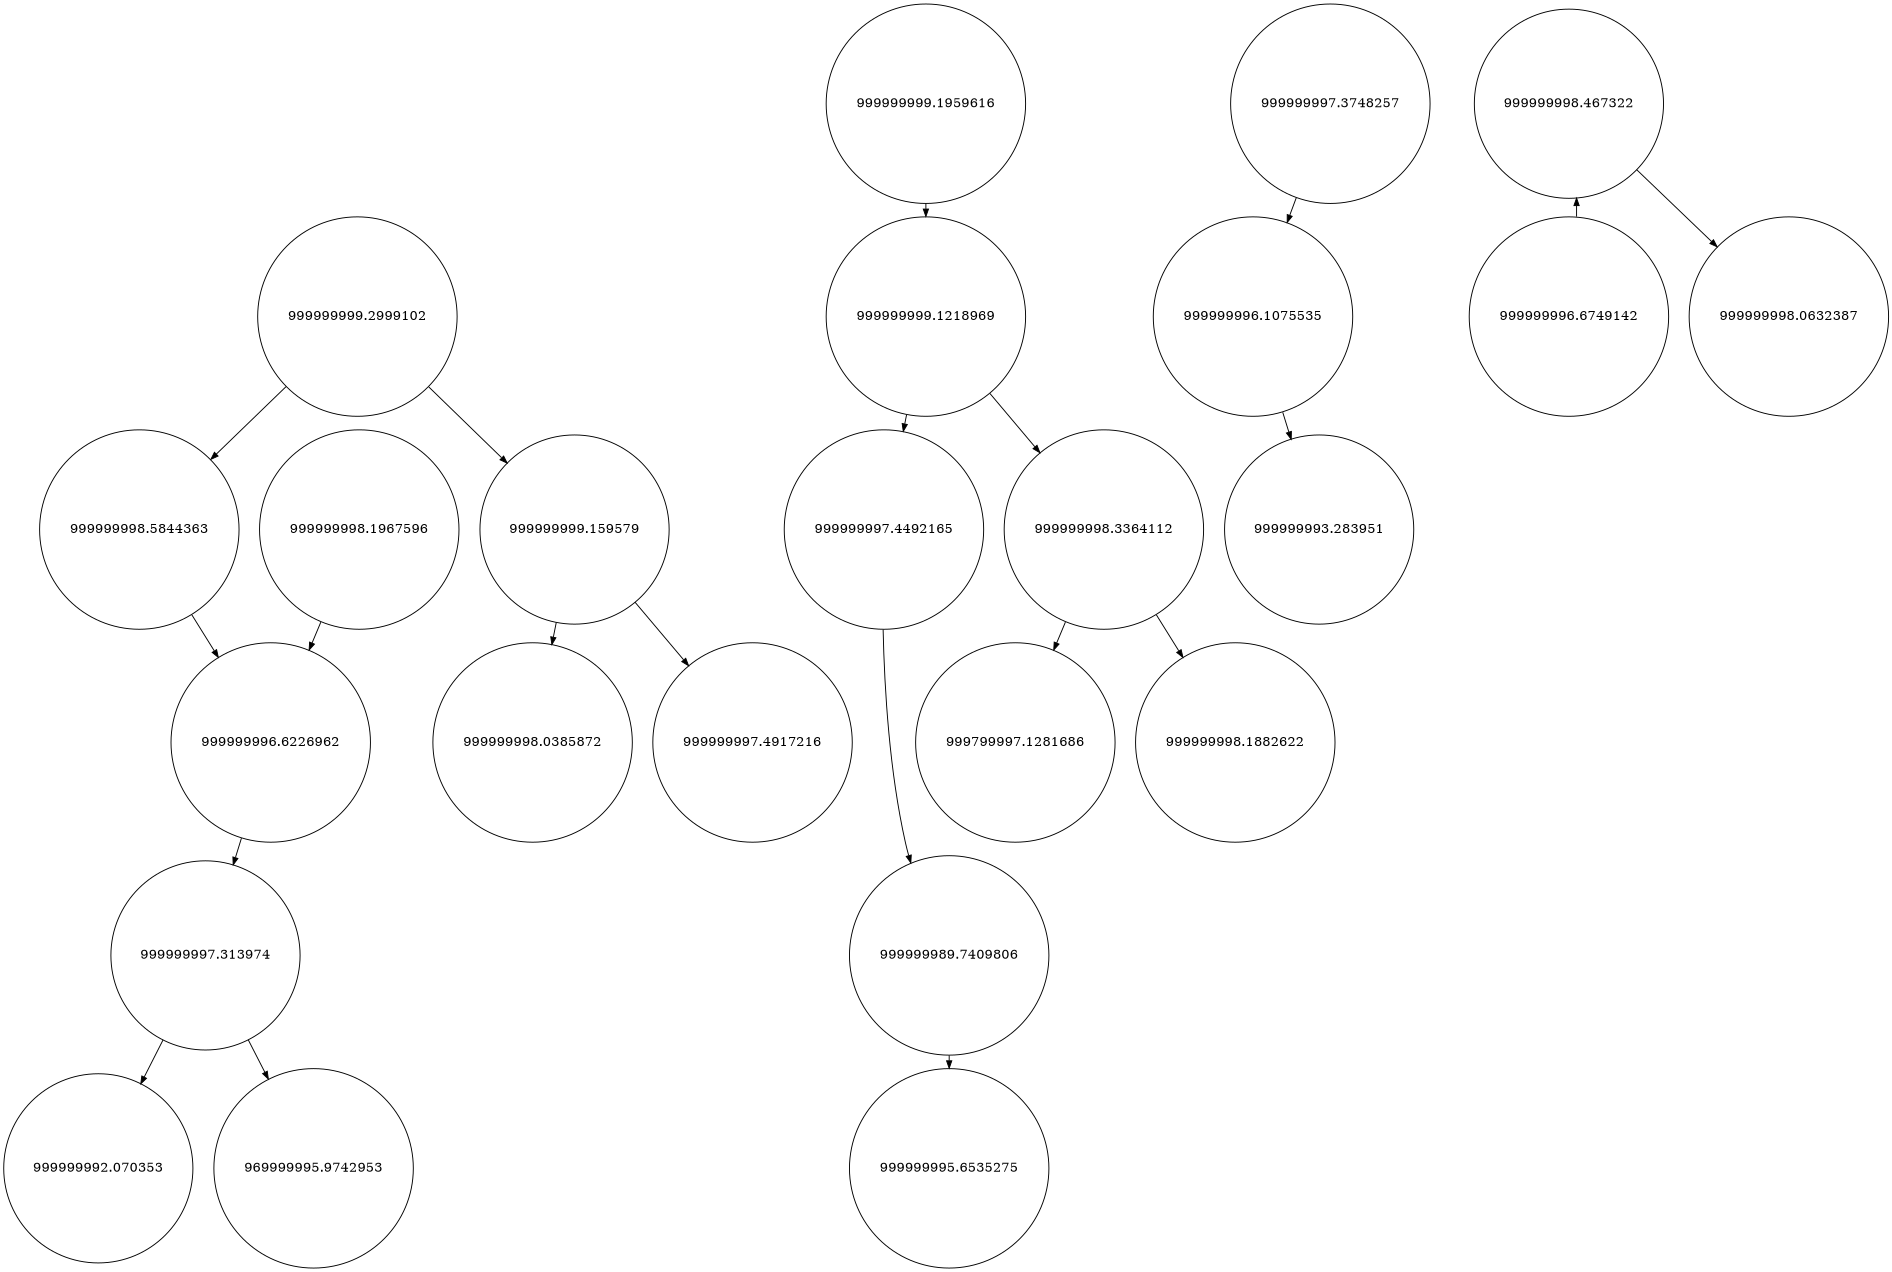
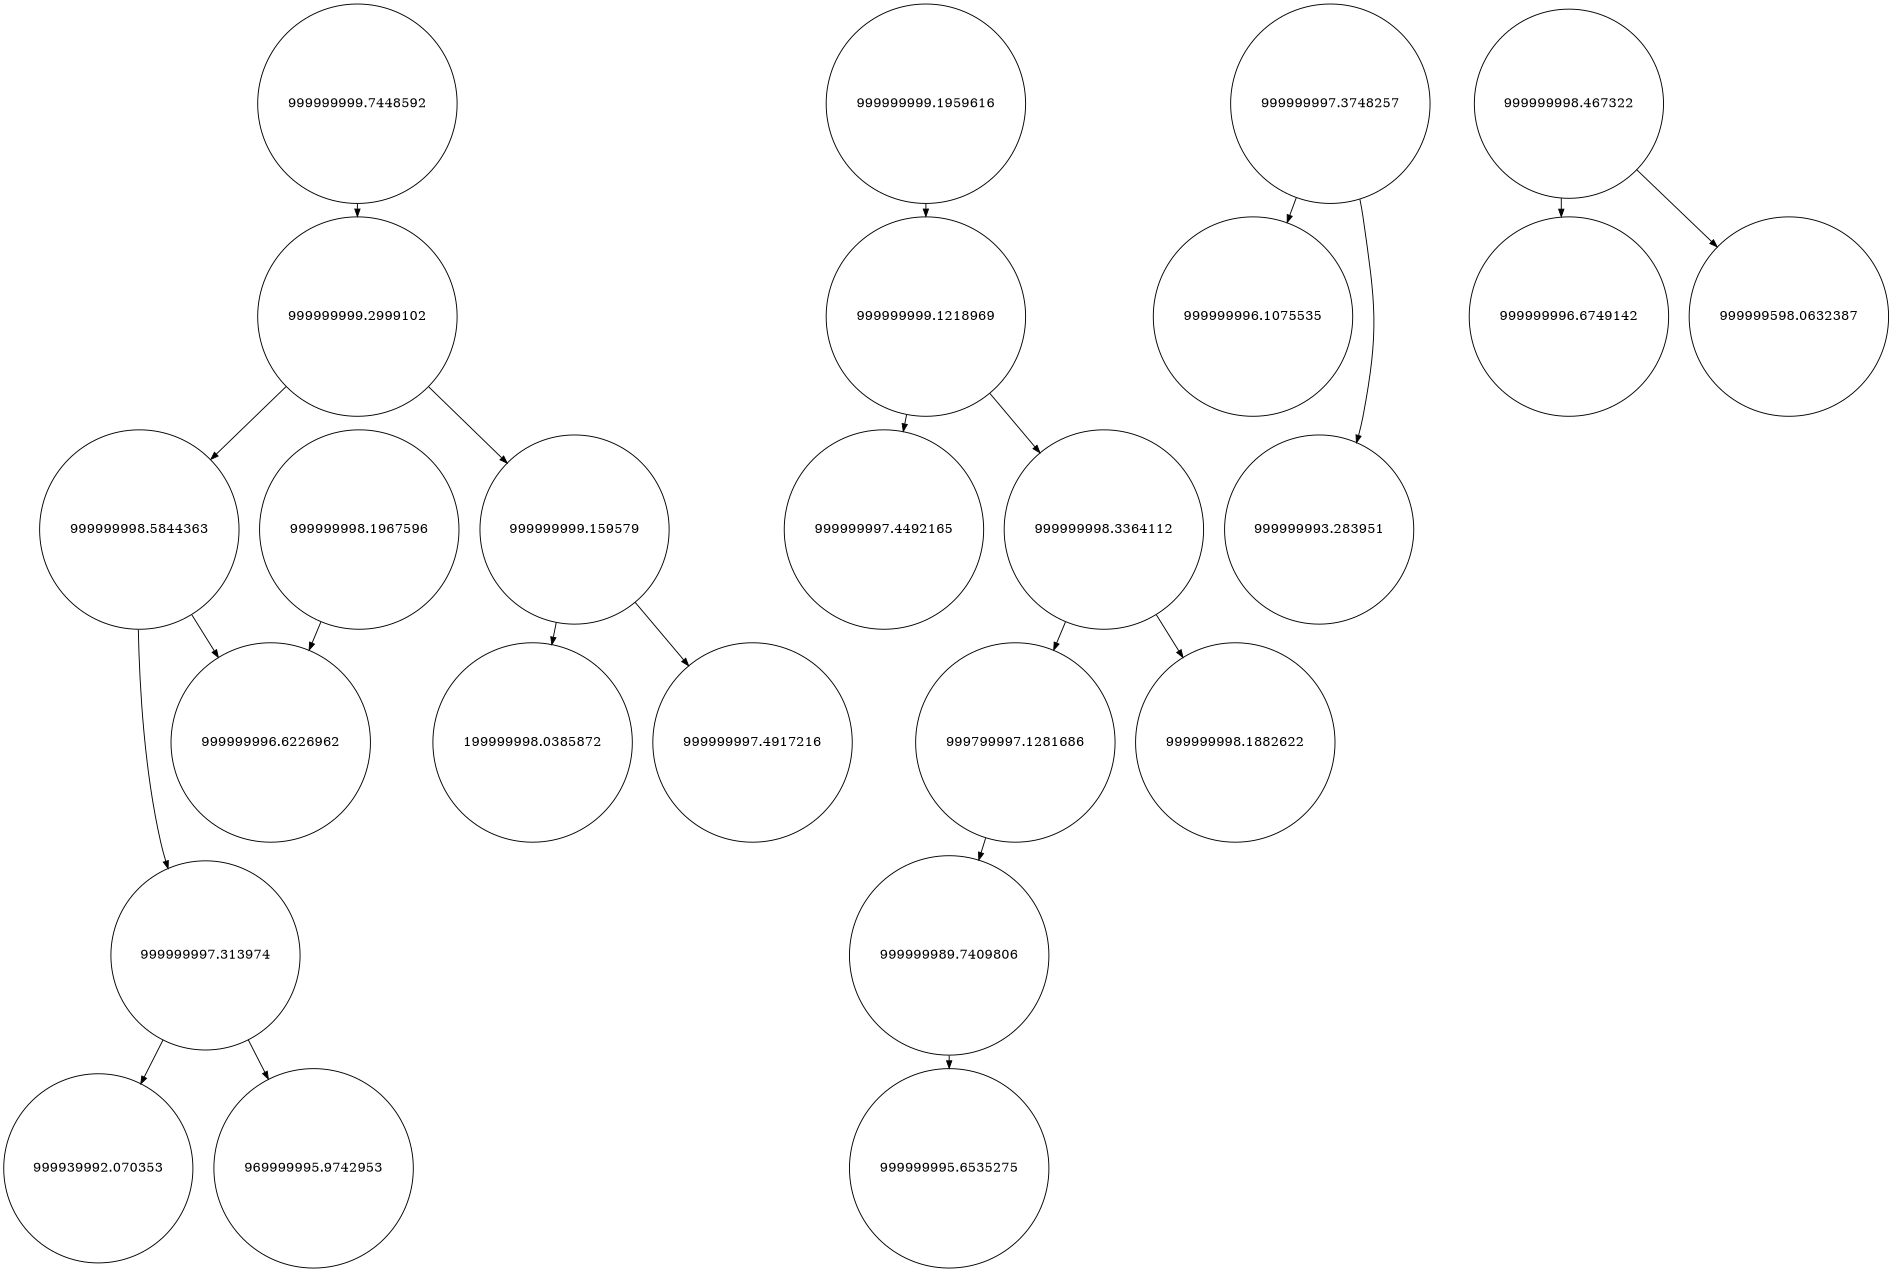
  digraph {
    nodesep=0.3
    ranksep=0.2
    node [shape=circle]
    edge [arrowsize=0.8]
+   n1 [label=999999999.7448592]
    n2 [label=999999999.2999102]
    n3 [label=999999999.1959616]
    n4 [label=999999999.1218969]
    n5 [label=999999998.5844363]
    n6 [label=999999999.159579]
    n7 [label=999999997.4492165]
    n8 [label=999999998.3364112]
    n9 [label=999999997.313974]
    n10 [label=999999996.6226962]
-   n11 [label=999999998.0385872]
+   n11 [label=199999998.0385872]
    n12 [label=999999997.4917216]
    n13 [label=999999997.3748257]
    n14 [label=999999996.1075535]
    n15 [label=999999993.283951]
    n16 [label=999999998.467322]
    n17 [label=999999996.6749142]
-   n18 [label=999999998.0632387]
+   n18 [label=999999598.0632387]
    n19 [label=999999989.7409806]
    n20 [label=999799997.1281686]
    n21 [label=999999998.1882622]
-   n22 [label=999999992.070353]
+   n22 [label=999939992.070353]
    n23 [label=969999995.9742953]
    n24 [label=999999998.1967596]
    n25 [label=999999995.6535275]
+   n1 -> n2
    n2 -> n5 [side=left]
    n2 -> n6
    n3 -> n4
    n4 -> n7 [side=left]
    n4 -> n8
-   n10 -> n9 [side=left]
+   n5 -> n9 [side=left]
    n5 -> n10
    n6 -> n11 [side=left]
    n6 -> n12
-   n7 -> n19 [side=left]
+   n20 -> n19 [side=left]
    n8 -> n20 [side=left]
    n8 -> n21
    n9 -> n22 [side=left]
    n9 -> n23
    n13 -> n14 [side=left]
-   n14 -> n15
-   n17 -> n16 [side=left]
+   n13 -> n15
+   n16 -> n17 [side=left]
    n16 -> n18
    n19 -> n25
    n24 -> n10 [side=left]
  }
